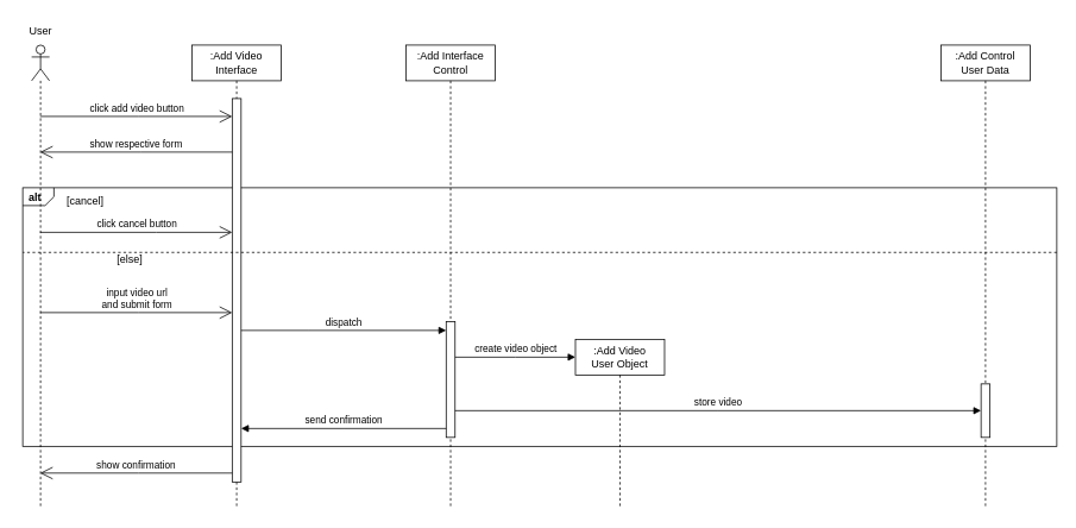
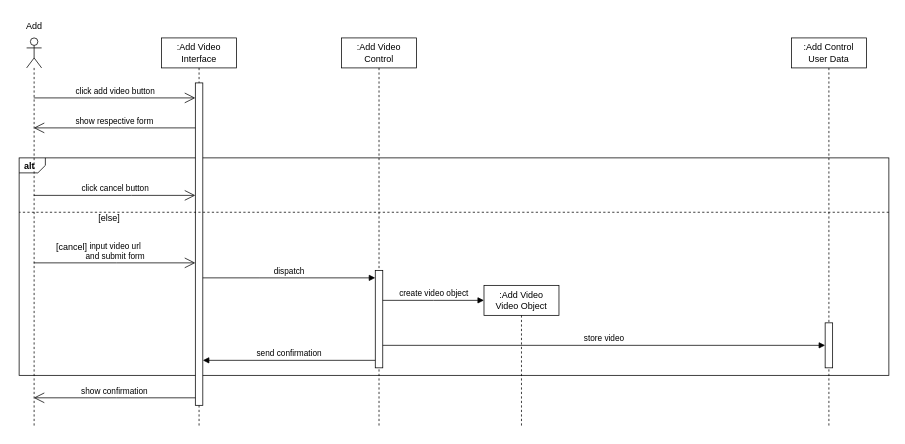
  <mxCell id="0" />
  <mxCell id="1" parent="0" />
  <mxCell id="2" value="alt" style="strokeColor=inherit;fillColor=inherit;gradientColor=inherit;html=1;shape=mxgraph.sysml.package;labelX=35;fontStyle=1;align=left;verticalAlign=top;spacingLeft=5;spacingTop=-3;" parent="1" vertex="1"><mxGeometry x="25" y="210" width="1160" height="290" as="geometry" /></mxCell>
  <mxCell id="3" value="" style="shape=umlLifeline;perimeter=lifelinePerimeter;whiteSpace=wrap;html=1;container=1;dropTarget=0;collapsible=0;recursiveResize=0;outlineConnect=0;portConstraint=eastwest;newEdgeStyle={&quot;edgeStyle&quot;:&quot;elbowEdgeStyle&quot;,&quot;elbow&quot;:&quot;vertical&quot;,&quot;curved&quot;:0,&quot;rounded&quot;:0};participant=umlActor;" parent="1" vertex="1"><mxGeometry x="35" y="50" width="20" height="520" as="geometry" /></mxCell>
  <mxCell id="4" value="&lt;div&gt;:Add Video&lt;/div&gt;&lt;div&gt;Interface&lt;/div&gt;" style="shape=umlLifeline;perimeter=lifelinePerimeter;whiteSpace=wrap;html=1;container=1;dropTarget=0;collapsible=0;recursiveResize=0;outlineConnect=0;portConstraint=eastwest;newEdgeStyle={&quot;edgeStyle&quot;:&quot;elbowEdgeStyle&quot;,&quot;elbow&quot;:&quot;vertical&quot;,&quot;curved&quot;:0,&quot;rounded&quot;:0};" parent="1" vertex="1"><mxGeometry x="215" y="50" width="100" height="520" as="geometry" /></mxCell>
  <mxCell id="5" value="" style="html=1;points=[];perimeter=orthogonalPerimeter;outlineConnect=0;targetShapes=umlLifeline;portConstraint=eastwest;newEdgeStyle={&quot;edgeStyle&quot;:&quot;elbowEdgeStyle&quot;,&quot;elbow&quot;:&quot;vertical&quot;,&quot;curved&quot;:0,&quot;rounded&quot;:0};" parent="4" vertex="1"><mxGeometry x="45" y="60" width="10" height="430" as="geometry" /></mxCell>
- <mxCell id="6" value="&lt;div&gt;:Add Interface&lt;/div&gt;&lt;div&gt;Control&lt;br&gt;&lt;/div&gt;" style="shape=umlLifeline;perimeter=lifelinePerimeter;whiteSpace=wrap;html=1;container=1;dropTarget=0;collapsible=0;recursiveResize=0;outlineConnect=0;portConstraint=eastwest;newEdgeStyle={&quot;edgeStyle&quot;:&quot;elbowEdgeStyle&quot;,&quot;elbow&quot;:&quot;vertical&quot;,&quot;curved&quot;:0,&quot;rounded&quot;:0};" parent="1" vertex="1"><mxGeometry x="455" y="50" width="100" height="520" as="geometry" /></mxCell>
+ <mxCell id="6" value="&lt;div&gt;:Add Video&lt;/div&gt;&lt;div&gt;Control&lt;br&gt;&lt;/div&gt;" style="shape=umlLifeline;perimeter=lifelinePerimeter;whiteSpace=wrap;html=1;container=1;dropTarget=0;collapsible=0;recursiveResize=0;outlineConnect=0;portConstraint=eastwest;newEdgeStyle={&quot;edgeStyle&quot;:&quot;elbowEdgeStyle&quot;,&quot;elbow&quot;:&quot;vertical&quot;,&quot;curved&quot;:0,&quot;rounded&quot;:0};" parent="1" vertex="1"><mxGeometry x="455" y="50" width="100" height="520" as="geometry" /></mxCell>
  <mxCell id="7" value="" style="html=1;points=[];perimeter=orthogonalPerimeter;outlineConnect=0;targetShapes=umlLifeline;portConstraint=eastwest;newEdgeStyle={&quot;edgeStyle&quot;:&quot;elbowEdgeStyle&quot;,&quot;elbow&quot;:&quot;vertical&quot;,&quot;curved&quot;:0,&quot;rounded&quot;:0};" parent="6" vertex="1"><mxGeometry x="45" y="310" width="10" height="130" as="geometry" /></mxCell>
  <mxCell id="8" value="&lt;div&gt;:Add Control&lt;/div&gt;&lt;div&gt;User Data&lt;/div&gt;" style="shape=umlLifeline;perimeter=lifelinePerimeter;whiteSpace=wrap;html=1;container=1;dropTarget=0;collapsible=0;recursiveResize=0;outlineConnect=0;portConstraint=eastwest;newEdgeStyle={&quot;edgeStyle&quot;:&quot;elbowEdgeStyle&quot;,&quot;elbow&quot;:&quot;vertical&quot;,&quot;curved&quot;:0,&quot;rounded&quot;:0};" parent="1" vertex="1"><mxGeometry x="1055" y="50" width="100" height="520" as="geometry" /></mxCell>
  <mxCell id="9" value="" style="html=1;points=[];perimeter=orthogonalPerimeter;outlineConnect=0;targetShapes=umlLifeline;portConstraint=eastwest;newEdgeStyle={&quot;edgeStyle&quot;:&quot;elbowEdgeStyle&quot;,&quot;elbow&quot;:&quot;vertical&quot;,&quot;curved&quot;:0,&quot;rounded&quot;:0};" parent="8" vertex="1"><mxGeometry x="45" y="380" width="10" height="60" as="geometry" /></mxCell>
  <mxCell id="10" value="&lt;div&gt;click add video button&lt;/div&gt;" style="html=1;verticalAlign=bottom;endArrow=open;endSize=12;elbow=vertical;edgeStyle=elbowEdgeStyle;curved=0;rounded=0;" parent="1" source="3" target="5" edge="1"><mxGeometry width="80" relative="1" as="geometry"><mxPoint x="115" y="140" as="sourcePoint" /><mxPoint x="195" y="140" as="targetPoint" /><Array as="points"><mxPoint x="155" y="130" /></Array></mxGeometry></mxCell>
  <mxCell id="11" value="show respective form" style="html=1;verticalAlign=bottom;endArrow=open;endSize=12;elbow=vertical;edgeStyle=elbowEdgeStyle;curved=0;rounded=0;" parent="1" source="5" target="3" edge="1"><mxGeometry width="80" relative="1" as="geometry"><mxPoint x="325" y="160" as="sourcePoint" /><mxPoint x="405" y="160" as="targetPoint" /><Array as="points"><mxPoint x="158" y="170" /></Array></mxGeometry></mxCell>
  <mxCell id="12" value="&lt;div&gt;input video url&lt;/div&gt;&lt;div&gt;and submit form&lt;br&gt;&lt;/div&gt;" style="html=1;verticalAlign=bottom;endArrow=open;endSize=12;elbow=vertical;edgeStyle=elbowEdgeStyle;curved=0;rounded=0;" parent="1" source="3" target="5" edge="1"><mxGeometry width="80" relative="1" as="geometry"><mxPoint x="115" y="220" as="sourcePoint" /><mxPoint x="195" y="220" as="targetPoint" /><Array as="points"><mxPoint x="155" y="350" /><mxPoint x="158" y="230" /></Array></mxGeometry></mxCell>
  <mxCell id="13" value="dispatch" style="html=1;verticalAlign=bottom;endArrow=block;edgeStyle=elbowEdgeStyle;elbow=vertical;curved=0;rounded=0;" parent="1" source="5" target="7" edge="1"><mxGeometry width="80" relative="1" as="geometry"><mxPoint x="335" y="260" as="sourcePoint" /><mxPoint x="415" y="260" as="targetPoint" /><Array as="points"><mxPoint x="345" y="370" /><mxPoint x="445" y="310" /><mxPoint x="385" y="250" /></Array></mxGeometry></mxCell>
  <mxCell id="14" value="store video" style="html=1;verticalAlign=bottom;endArrow=block;edgeStyle=elbowEdgeStyle;elbow=vertical;curved=0;rounded=0;" parent="1" source="7" target="9" edge="1"><mxGeometry width="80" relative="1" as="geometry"><mxPoint x="605" y="290" as="sourcePoint" /><mxPoint x="685" y="290" as="targetPoint" /><Array as="points"><mxPoint x="805" y="460" /><mxPoint x="805" y="440" /><mxPoint x="805" y="390" /><mxPoint x="995" y="290" /><mxPoint x="625" y="270" /></Array></mxGeometry></mxCell>
  <mxCell id="15" value="" style="strokeColor=inherit;fillColor=inherit;gradientColor=inherit;endArrow=none;html=1;edgeStyle=none;dashed=1;rounded=0;entryX=0;entryY=0.25;entryDx=0;entryDy=0;entryPerimeter=0;exitX=1;exitY=0.25;exitDx=0;exitDy=0;exitPerimeter=0;" parent="1" source="2" target="2" edge="1"><mxGeometry relative="1" as="geometry"><mxPoint x="85" y="640" as="targetPoint" /><mxPoint x="285" y="640" as="sourcePoint" /></mxGeometry></mxCell>
  <mxCell id="16" value="click cancel button" style="html=1;verticalAlign=bottom;endArrow=open;endSize=12;elbow=vertical;edgeStyle=elbowEdgeStyle;curved=0;rounded=0;" parent="1" source="3" target="5" edge="1"><mxGeometry width="80" relative="1" as="geometry"><mxPoint x="45" y="260" as="sourcePoint" /><mxPoint x="260" y="260" as="targetPoint" /><Array as="points"><mxPoint x="175" y="260" /><mxPoint x="158" y="150" /></Array></mxGeometry></mxCell>
  <mxCell id="17" value="create video object" style="html=1;verticalAlign=bottom;endArrow=block;edgeStyle=elbowEdgeStyle;elbow=vertical;curved=0;rounded=0;" parent="1" source="7" edge="1"><mxGeometry width="80" relative="1" as="geometry"><mxPoint x="515" y="400" as="sourcePoint" /><mxPoint x="645" y="400" as="targetPoint" /></mxGeometry></mxCell>
- <mxCell id="18" value="&lt;div&gt;:Add Video&lt;/div&gt;&lt;div&gt;User Object&lt;br&gt;&lt;/div&gt;" style="shape=umlLifeline;perimeter=lifelinePerimeter;whiteSpace=wrap;html=1;container=1;dropTarget=0;collapsible=0;recursiveResize=0;outlineConnect=0;portConstraint=eastwest;newEdgeStyle={&quot;edgeStyle&quot;:&quot;elbowEdgeStyle&quot;,&quot;elbow&quot;:&quot;vertical&quot;,&quot;curved&quot;:0,&quot;rounded&quot;:0};" parent="1" vertex="1"><mxGeometry x="645" y="380" width="100" height="190" as="geometry" /></mxCell>
+ <mxCell id="18" value="&lt;div&gt;:Add Video&lt;/div&gt;&lt;div&gt;Video Object&lt;br&gt;&lt;/div&gt;" style="shape=umlLifeline;perimeter=lifelinePerimeter;whiteSpace=wrap;html=1;container=1;dropTarget=0;collapsible=0;recursiveResize=0;outlineConnect=0;portConstraint=eastwest;newEdgeStyle={&quot;edgeStyle&quot;:&quot;elbowEdgeStyle&quot;,&quot;elbow&quot;:&quot;vertical&quot;,&quot;curved&quot;:0,&quot;rounded&quot;:0};" parent="1" vertex="1"><mxGeometry x="645" y="380" width="100" height="190" as="geometry" /></mxCell>
  <mxCell id="19" value="send confirmation" style="html=1;verticalAlign=bottom;endArrow=block;edgeStyle=elbowEdgeStyle;elbow=vertical;curved=0;rounded=0;" parent="1" source="7" target="5" edge="1"><mxGeometry width="80" relative="1" as="geometry"><mxPoint x="435" y="480" as="sourcePoint" /><mxPoint x="355" y="480" as="targetPoint" /><Array as="points"><mxPoint x="385" y="480" /></Array></mxGeometry></mxCell>
  <mxCell id="20" value="show confirmation" style="html=1;verticalAlign=bottom;endArrow=open;endSize=12;elbow=vertical;edgeStyle=elbowEdgeStyle;curved=0;rounded=0;" parent="1" source="5" target="3" edge="1"><mxGeometry width="80" relative="1" as="geometry"><mxPoint x="260" y="510" as="sourcePoint" /><mxPoint x="45" y="510" as="targetPoint" /><Array as="points"><mxPoint x="155" y="530" /></Array></mxGeometry></mxCell>
- <mxCell id="21" value="[cancel]" style="text;html=1;align=center;verticalAlign=middle;resizable=0;points=[];autosize=1;strokeColor=none;fillColor=none;" parent="1" vertex="1"><mxGeometry x="65" y="210" width="60" height="30" as="geometry" /></mxCell>
+ <mxCell id="21" value="[cancel]" style="text;html=1;align=center;verticalAlign=middle;resizable=0;points=[];autosize=1;strokeColor=none;fillColor=none;" parent="1" vertex="1"><mxGeometry x="65" y="315" width="60" height="30" as="geometry" /></mxCell>
  <mxCell id="22" value="[else]" style="text;html=1;align=center;verticalAlign=middle;resizable=0;points=[];autosize=1;strokeColor=none;fillColor=none;" parent="1" vertex="1"><mxGeometry x="120" y="275" width="50" height="30" as="geometry" /></mxCell>
- <mxCell id="23" value="User" style="text;html=1;align=center;verticalAlign=middle;resizable=0;points=[];autosize=1;strokeColor=none;fillColor=none;" vertex="1" parent="1"><mxGeometry x="20" width="50" height="30" as="geometry" y="20" /></mxCell>
+ <mxCell id="23" value="Add" style="text;html=1;align=center;verticalAlign=middle;resizable=0;points=[];autosize=1;strokeColor=none;fillColor=none;" vertex="1" parent="1"><mxGeometry x="20" width="50" height="30" as="geometry" y="20" /></mxCell>
